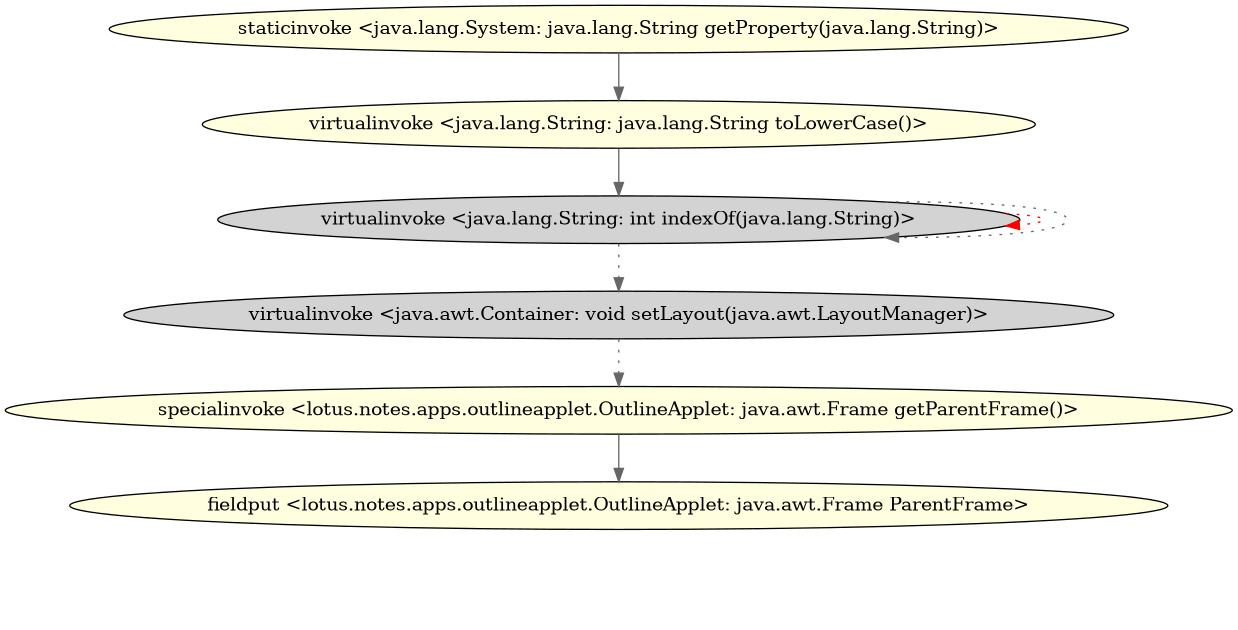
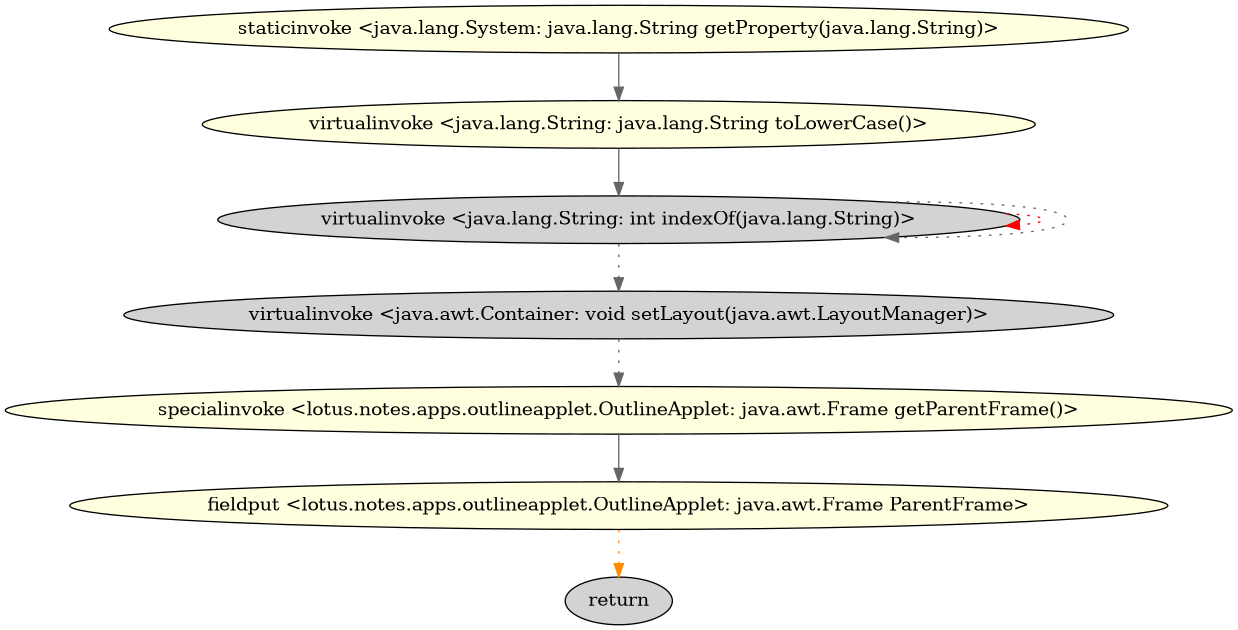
  digraph {
    node [style=filled fillcolor=lightyellow]
    edge [color=gray40 style=dotted]
    "staticinvoke <java.lang.System: java.lang.String getProperty(java.lang.String)>"
    "virtualinvoke <java.lang.String: java.lang.String toLowerCase()>"
    "virtualinvoke <java.lang.String: int indexOf(java.lang.String)>" [fillcolor=lightgrey]
    "virtualinvoke <java.awt.Container: void setLayout(java.awt.LayoutManager)>" [fillcolor=lightgrey]
    "specialinvoke <lotus.notes.apps.outlineapplet.OutlineApplet: java.awt.Frame getParentFrame()>"
    "fieldput <lotus.notes.apps.outlineapplet.OutlineApplet: java.awt.Frame ParentFrame>"
+   return [fillcolor=lightgrey]
    "staticinvoke <java.lang.System: java.lang.String getProperty(java.lang.String)>" -> "virtualinvoke <java.lang.String: java.lang.String toLowerCase()>" [style=solid]
    "virtualinvoke <java.lang.String: java.lang.String toLowerCase()>" -> "virtualinvoke <java.lang.String: int indexOf(java.lang.String)>" [style=solid]
    "virtualinvoke <java.lang.String: int indexOf(java.lang.String)>" -> "virtualinvoke <java.lang.String: int indexOf(java.lang.String)>" [color=red]
    "virtualinvoke <java.lang.String: int indexOf(java.lang.String)>" -> "virtualinvoke <java.lang.String: int indexOf(java.lang.String)>"
    "virtualinvoke <java.lang.String: int indexOf(java.lang.String)>" -> "virtualinvoke <java.awt.Container: void setLayout(java.awt.LayoutManager)>"
    "virtualinvoke <java.awt.Container: void setLayout(java.awt.LayoutManager)>" -> "specialinvoke <lotus.notes.apps.outlineapplet.OutlineApplet: java.awt.Frame getParentFrame()>"
    "specialinvoke <lotus.notes.apps.outlineapplet.OutlineApplet: java.awt.Frame getParentFrame()>" -> "fieldput <lotus.notes.apps.outlineapplet.OutlineApplet: java.awt.Frame ParentFrame>" [style=solid]
+   "fieldput <lotus.notes.apps.outlineapplet.OutlineApplet: java.awt.Frame ParentFrame>" -> return [color=darkorange]
  }
